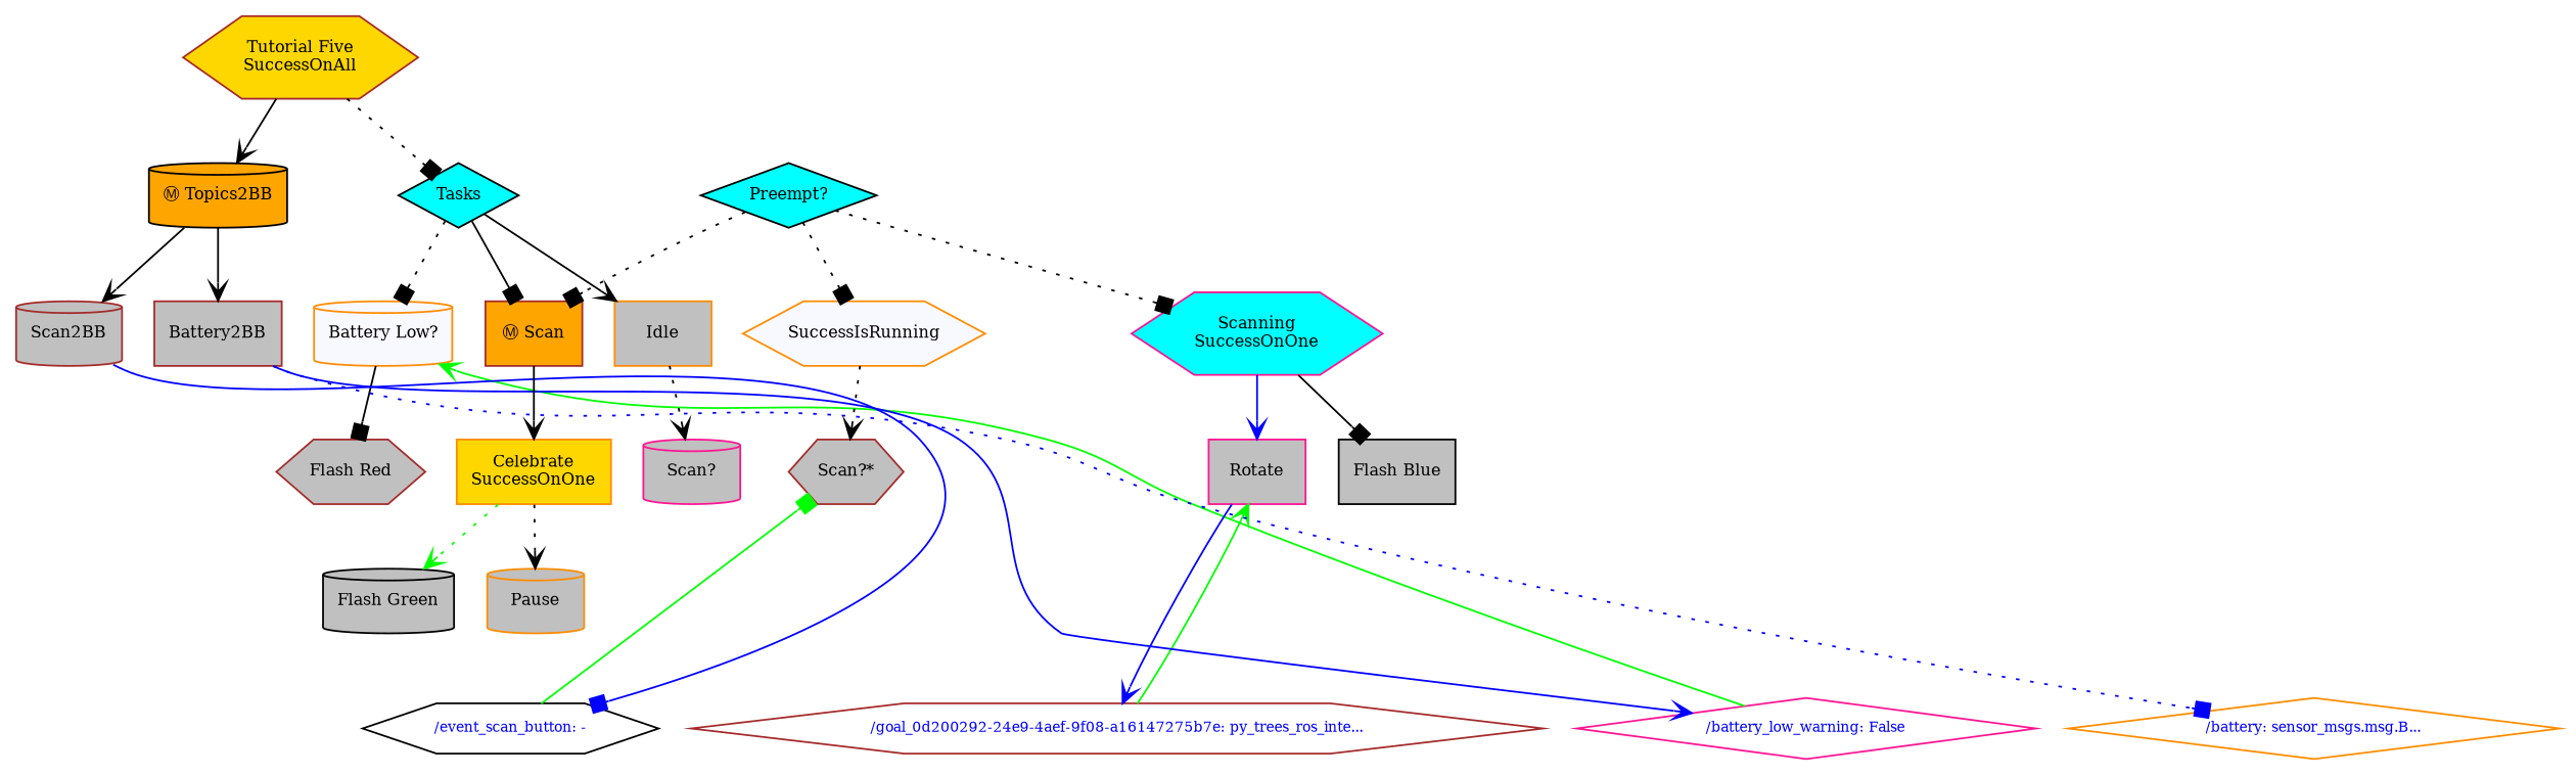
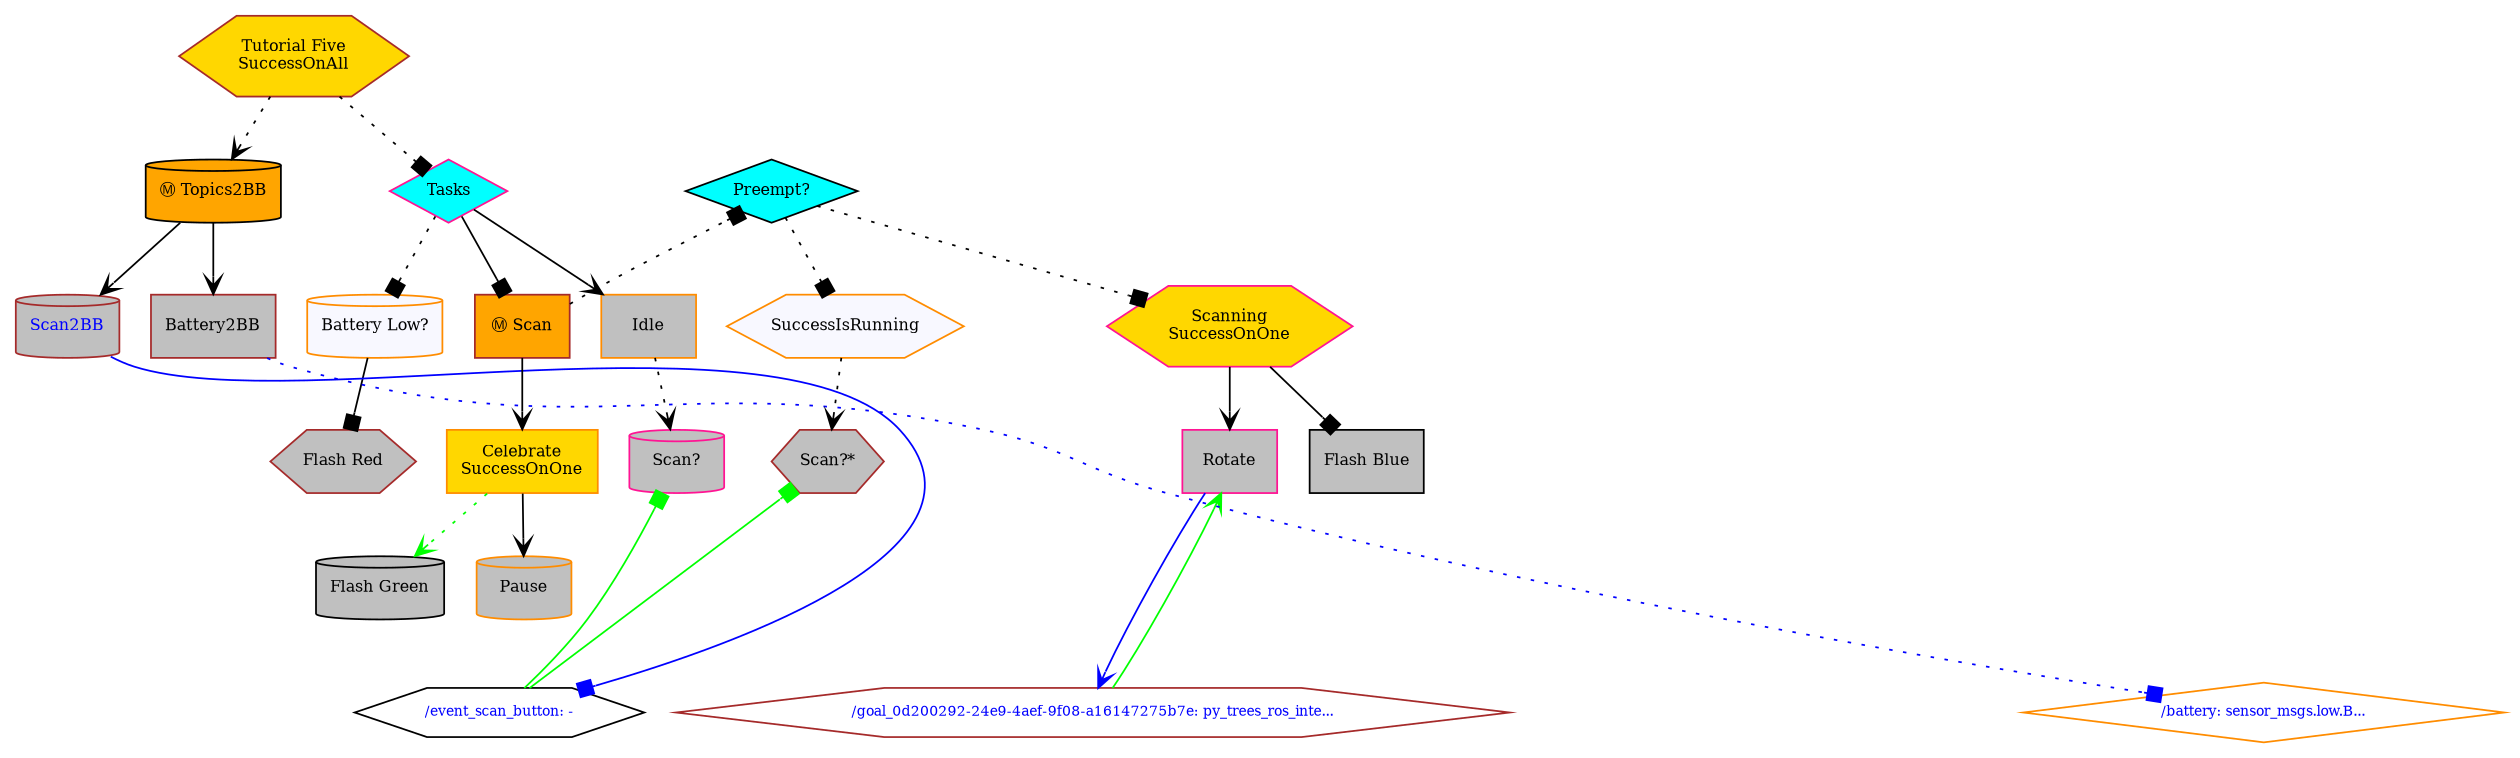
  digraph {
    fontname="times-roman"
    ordering=out
    node [color=brown fillcolor=gray fontcolor=black fontname="times-roman" fontsize=9 shape=hexagon style=filled]
    edge [arrowhead=vee fontname="times-roman" style=solid]
    n1 [fillcolor=white fixedsize=False fontcolor=blue fontsize=8 height=0 label="/goal_0d200292-24e9-4aef-9f08-a16147275b7e: py_trees_ros_inte..." width=0]
-   n2 [color=deeppink fillcolor=white fixedsize=False fontcolor=blue fontsize=8 height=0 label="/battery_low_warning: False" shape=diamond width=0]
-   n3 [color=darkorange fillcolor=white fixedsize=False fontcolor=blue fontsize=8 height=0 label="/battery: sensor_msgs.msg.B..." shape=diamond width=0]
+   n3 [color=darkorange fillcolor=white fixedsize=False fontcolor=blue fontsize=8 height=0 label="/battery: sensor_msgs.low.B..." shape=diamond width=0]
    n4 [color=black fillcolor=white fixedsize=False fontcolor=blue fontsize=8 height=0 label="/event_scan_button: -" width=0]
    n5 [color=deeppink label=Rotate shape=box]
    n6 [color=darkorange fillcolor=ghostwhite label="Battery Low?" shape=cylinder]
    n7 [color=deeppink label="Scan?" shape=cylinder]
    n8 [label="Scan?*"]
    n9 [fillcolor=gold label="Tutorial Five\nSuccessOnAll"]
    n10 [color=black fillcolor=orange label="Ⓜ Topics2BB" shape=cylinder]
-   n11 [color=black fillcolor=cyan label=Tasks shape=diamond]
-   n12 [label=Scan2BB shape=cylinder]
+   n11 [color=deeppink fillcolor=cyan label=Tasks shape=diamond]
+   n12 [fontcolor=blue label=Scan2BB shape=cylinder]
    n13 [label=Battery2BB shape=box]
    n14 [fillcolor=orange label="Ⓜ Scan" shape=box]
    n15 [color=darkorange label=Idle shape=box]
    n16 [label="Flash Red"]
    n17 [color=black fillcolor=cyan label="Preempt?" shape=diamond]
    n18 [color=darkorange fillcolor=gold label="Celebrate\nSuccessOnOne" shape=box]
    n19 [color=darkorange fillcolor=ghostwhite label=SuccessIsRunning]
-   n20 [color=deeppink fillcolor=cyan label="Scanning\nSuccessOnOne"]
+   n20 [color=deeppink fillcolor=gold label="Scanning\nSuccessOnOne"]
    n21 [color=black label="Flash Green" shape=cylinder]
    n22 [color=darkorange label=Pause shape=cylinder]
    n23 [color=black label="Flash Blue" shape=box]
    subgraph sub_1 {
      label=Blackboard
      rank=sink
      n1
-     n2
      n3
      n4
    }
    n1 -> n5 [color=green constraint=False weight=0]
-   n2 -> n6 [color=green constraint=False weight=0]
+   n4 -> n7 [arrowhead=box color=green constraint=False weight=0]
    n4 -> n8 [arrowhead=box color=green constraint=False weight=0]
    n5 -> n1 [color=blue constraint=False weight=0]
    n6 -> n16 [arrowhead=box]
-   n9 -> n10
+   n9 -> n10 [style=dotted]
    n9 -> n11 [arrowhead=box style=dotted]
    n10 -> n12
    n10 -> n13
    n11 -> n6 [arrowhead=box style=dotted]
    n11 -> n14 [arrowhead=box]
    n11 -> n15
    n12 -> n4 [arrowhead=box color=blue constraint=False weight=0]
-   n13 -> n2 [color=blue constraint=False weight=0]
    n13 -> n3 [arrowhead=box color=blue constraint=False style=dotted weight=0]
-   n17 -> n14 [arrowhead=box style=dotted]
+   n14 -> n17 [arrowhead=box style=dotted]
    n14 -> n18
    n15 -> n7 [style=dotted]
    n17 -> n19 [arrowhead=box style=dotted]
    n17 -> n20 [arrowhead=box style=dotted]
    n18 -> n21 [color=green style=dotted]
-   n18 -> n22 [style=dotted]
+   n18 -> n22
    n19 -> n8 [style=dotted]
-   n20 -> n5 [color=blue]
+   n20 -> n5
    n20 -> n23 [arrowhead=box]
  }
